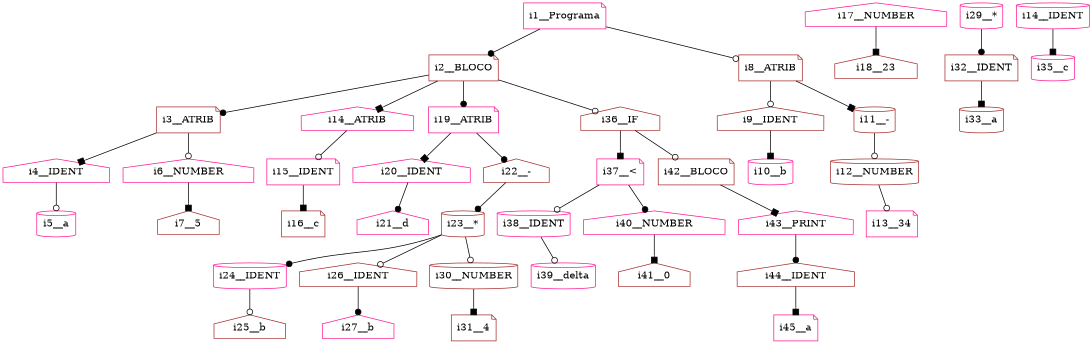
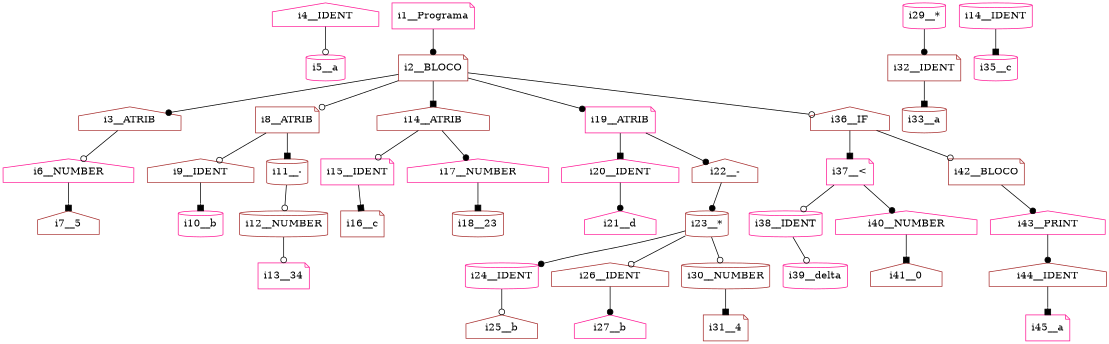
  digraph {
    node [color=deeppink shape=house]
    edge [arrowhead=box]
    i5__a [shape=cylinder]
    i4__IDENT
-   i3__ATRIB [color=brown shape=note]
+   i3__ATRIB [color=brown]
    i6__NUMBER
    i7__5 [color=brown]
    i2__BLOCO [color=brown shape=note]
    i8__ATRIB [color=brown shape=note]
-   i14__ATRIB
+   i14__ATRIB [color=brown]
    i19__ATRIB [shape=note]
    i36__IF [color=brown]
    i9__IDENT [color=brown]
    "i11__-" [color=brown shape=cylinder]
    i15__IDENT [shape=note]
    i17__NUMBER
    i20__IDENT
    "i22__-" [color=brown]
    "i37__<" [shape=note]
    i42__BLOCO [color=brown shape=note]
    i10__b [shape=cylinder]
    i12__NUMBER [color=brown shape=cylinder]
    i13__34 [shape=note]
    i16__c [color=brown shape=note]
-   i18__23 [color=brown]
+   i18__23 [color=brown shape=cylinder]
    i21__d
    "i23__*" [color=brown shape=cylinder]
    i24__IDENT [shape=cylinder]
    i25__b [color=brown]
    i26__IDENT [color=brown]
    i30__NUMBER [color=brown shape=cylinder]
    i27__b
    i31__4 [color=brown shape=note]
    "i29__*" [shape=cylinder]
    i32__IDENT [color=brown shape=note]
    i33__a [color=brown shape=cylinder]
    n35 [label=i14__IDENT shape=cylinder]
    i35__c [shape=cylinder]
    i38__IDENT [shape=cylinder]
    i39__delta [shape=cylinder]
    i40__NUMBER
    i41__0 [color=brown]
    i43__PRINT
    i44__IDENT [color=brown]
    i45__a [shape=note]
    i1__Programa [shape=note]
    i4__IDENT -> i5__a [arrowhead=odot]
-   i3__ATRIB -> i4__IDENT
    i3__ATRIB -> i6__NUMBER [arrowhead=odot]
    i6__NUMBER -> i7__5
    i2__BLOCO -> i3__ATRIB [arrowhead=dot]
-   i1__Programa -> i8__ATRIB [arrowhead=odot]
+   i2__BLOCO -> i8__ATRIB [arrowhead=odot]
    i2__BLOCO -> i14__ATRIB
    i2__BLOCO -> i19__ATRIB [arrowhead=dot]
    i2__BLOCO -> i36__IF [arrowhead=odot]
    i8__ATRIB -> i9__IDENT [arrowhead=odot]
    i8__ATRIB -> "i11__-"
    i14__ATRIB -> i15__IDENT [arrowhead=odot]
+   i14__ATRIB -> i17__NUMBER [arrowhead=dot]
    i19__ATRIB -> i20__IDENT
    i19__ATRIB -> "i22__-" [arrowhead=dot]
    i36__IF -> "i37__<"
    i36__IF -> i42__BLOCO [arrowhead=odot]
    i9__IDENT -> i10__b
    "i11__-" -> i12__NUMBER [arrowhead=odot]
    i15__IDENT -> i16__c
    i17__NUMBER -> i18__23
    i20__IDENT -> i21__d [arrowhead=dot]
    "i22__-" -> "i23__*" [arrowhead=dot]
    "i37__<" -> i38__IDENT [arrowhead=odot]
    "i37__<" -> i40__NUMBER [arrowhead=dot]
-   i42__BLOCO -> i43__PRINT
+   i42__BLOCO -> i43__PRINT [arrowhead=dot]
    i12__NUMBER -> i13__34 [arrowhead=odot]
    "i23__*" -> i24__IDENT [arrowhead=dot]
    "i23__*" -> i26__IDENT [arrowhead=odot]
    "i23__*" -> i30__NUMBER [arrowhead=odot]
    i24__IDENT -> i25__b [arrowhead=odot]
    i26__IDENT -> i27__b [arrowhead=dot]
    i30__NUMBER -> i31__4
    "i29__*" -> i32__IDENT [arrowhead=dot]
    i32__IDENT -> i33__a
    n35 -> i35__c
    i38__IDENT -> i39__delta [arrowhead=odot]
    i40__NUMBER -> i41__0
    i43__PRINT -> i44__IDENT [arrowhead=dot]
    i44__IDENT -> i45__a
    i1__Programa -> i2__BLOCO [arrowhead=dot]
  }
